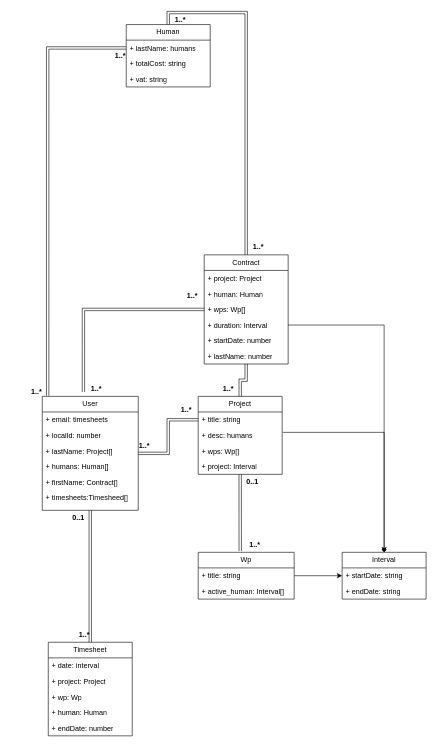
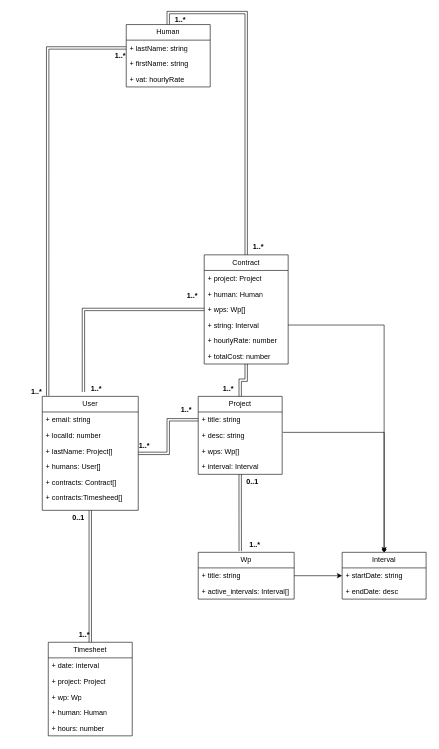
  <mxCell id="0" />
  <mxCell id="1" parent="0" />
  <mxCell id="2" value="Wp" style="swimlane;fontStyle=0;childLayout=stackLayout;horizontal=1;startSize=26;fillColor=none;horizontalStack=0;resizeParent=1;resizeParentMax=0;resizeLast=0;collapsible=1;marginBottom=0;whiteSpace=wrap;html=1;" parent="1" vertex="1"><mxGeometry x="330" y="920" width="160" height="78" as="geometry" /></mxCell>
  <mxCell id="3" value="+ title: string&lt;br&gt;" style="text;strokeColor=none;fillColor=none;align=left;verticalAlign=top;spacingLeft=4;spacingRight=4;overflow=hidden;rotatable=0;points=[[0,0.5],[1,0.5]];portConstraint=eastwest;whiteSpace=wrap;html=1;" parent="2" vertex="1"><mxGeometry y="26" width="160" height="26" as="geometry" /></mxCell>
- <mxCell id="4" value="+ active_human: Interval[]&amp;nbsp;" style="text;strokeColor=none;fillColor=none;align=left;verticalAlign=top;spacingLeft=4;spacingRight=4;overflow=hidden;rotatable=0;points=[[0,0.5],[1,0.5]];portConstraint=eastwest;whiteSpace=wrap;html=1;" parent="2" vertex="1"><mxGeometry y="52" width="160" height="26" as="geometry" /></mxCell>
+ <mxCell id="4" value="+ active_intervals: Interval[]&amp;nbsp;" style="text;strokeColor=none;fillColor=none;align=left;verticalAlign=top;spacingLeft=4;spacingRight=4;overflow=hidden;rotatable=0;points=[[0,0.5],[1,0.5]];portConstraint=eastwest;whiteSpace=wrap;html=1;" parent="2" vertex="1"><mxGeometry y="52" width="160" height="26" as="geometry" /></mxCell>
  <mxCell id="5" value="Interval" style="swimlane;fontStyle=0;childLayout=stackLayout;horizontal=1;startSize=26;fillColor=none;horizontalStack=0;resizeParent=1;resizeParentMax=0;resizeLast=0;collapsible=1;marginBottom=0;whiteSpace=wrap;html=1;" parent="1" vertex="1"><mxGeometry x="570" y="920" width="140" height="78" as="geometry" /></mxCell>
  <mxCell id="6" value="+ startDate: string" style="text;strokeColor=none;fillColor=none;align=left;verticalAlign=top;spacingLeft=4;spacingRight=4;overflow=hidden;rotatable=0;points=[[0,0.5],[1,0.5]];portConstraint=eastwest;whiteSpace=wrap;html=1;" parent="5" vertex="1"><mxGeometry y="26" width="140" height="26" as="geometry" /></mxCell>
- <mxCell id="7" value="+ endDate: string" style="text;strokeColor=none;fillColor=none;align=left;verticalAlign=top;spacingLeft=4;spacingRight=4;overflow=hidden;rotatable=0;points=[[0,0.5],[1,0.5]];portConstraint=eastwest;whiteSpace=wrap;html=1;" parent="5" vertex="1"><mxGeometry y="52" width="140" height="26" as="geometry" /></mxCell>
+ <mxCell id="7" value="+ endDate: desc" style="text;strokeColor=none;fillColor=none;align=left;verticalAlign=top;spacingLeft=4;spacingRight=4;overflow=hidden;rotatable=0;points=[[0,0.5],[1,0.5]];portConstraint=eastwest;whiteSpace=wrap;html=1;" parent="5" vertex="1"><mxGeometry y="52" width="140" height="26" as="geometry" /></mxCell>
  <mxCell id="8" value="Project" style="swimlane;fontStyle=0;childLayout=stackLayout;horizontal=1;startSize=26;horizontalStack=0;resizeParent=1;resizeParentMax=0;resizeLast=0;collapsible=1;marginBottom=0;whiteSpace=wrap;html=1;" parent="1" vertex="1"><mxGeometry x="330" y="660" width="140" height="130" as="geometry" /></mxCell>
  <mxCell id="9" value="+ title: string" style="text;strokeColor=none;fillColor=none;align=left;verticalAlign=top;spacingLeft=4;spacingRight=4;overflow=hidden;rotatable=0;points=[[0,0.5],[1,0.5]];portConstraint=eastwest;whiteSpace=wrap;html=1;" parent="8" vertex="1"><mxGeometry y="26" width="140" height="26" as="geometry" /></mxCell>
- <mxCell id="10" value="+ desc: humans" style="text;strokeColor=none;fillColor=none;align=left;verticalAlign=top;spacingLeft=4;spacingRight=4;overflow=hidden;rotatable=0;points=[[0,0.5],[1,0.5]];portConstraint=eastwest;whiteSpace=wrap;html=1;" parent="8" vertex="1"><mxGeometry y="52" width="140" height="26" as="geometry" /></mxCell>
+ <mxCell id="10" value="+ desc: string" style="text;strokeColor=none;fillColor=none;align=left;verticalAlign=top;spacingLeft=4;spacingRight=4;overflow=hidden;rotatable=0;points=[[0,0.5],[1,0.5]];portConstraint=eastwest;whiteSpace=wrap;html=1;" parent="8" vertex="1"><mxGeometry y="52" width="140" height="26" as="geometry" /></mxCell>
  <mxCell id="11" value="+ wps: Wp[]" style="text;strokeColor=none;fillColor=none;align=left;verticalAlign=top;spacingLeft=4;spacingRight=4;overflow=hidden;rotatable=0;points=[[0,0.5],[1,0.5]];portConstraint=eastwest;whiteSpace=wrap;html=1;" parent="8" vertex="1"><mxGeometry y="78" width="140" height="26" as="geometry" /></mxCell>
- <mxCell id="12" value="+ project: Interval" style="text;strokeColor=none;fillColor=none;align=left;verticalAlign=top;spacingLeft=4;spacingRight=4;overflow=hidden;rotatable=0;points=[[0,0.5],[1,0.5]];portConstraint=eastwest;whiteSpace=wrap;html=1;" parent="8" vertex="1"><mxGeometry y="104" width="140" height="26" as="geometry" /></mxCell>
+ <mxCell id="12" value="+ interval: Interval" style="text;strokeColor=none;fillColor=none;align=left;verticalAlign=top;spacingLeft=4;spacingRight=4;overflow=hidden;rotatable=0;points=[[0,0.5],[1,0.5]];portConstraint=eastwest;whiteSpace=wrap;html=1;" parent="8" vertex="1"><mxGeometry y="104" width="140" height="26" as="geometry" /></mxCell>
  <mxCell id="13" style="edgeStyle=orthogonalEdgeStyle;rounded=0;orthogonalLoop=1;jettySize=auto;html=1;entryX=0.5;entryY=0;entryDx=0;entryDy=0;" parent="1" target="5" edge="1"><mxGeometry relative="1" as="geometry"><mxPoint x="471" y="720" as="sourcePoint" /><Array as="points"><mxPoint x="471" y="720" /><mxPoint x="640" y="720" /></Array></mxGeometry></mxCell>
  <mxCell id="14" style="edgeStyle=orthogonalEdgeStyle;rounded=0;orthogonalLoop=1;jettySize=auto;html=1;entryX=0;entryY=0.5;entryDx=0;entryDy=0;" parent="1" source="3" target="6" edge="1"><mxGeometry relative="1" as="geometry" /></mxCell>
  <mxCell id="15" style="edgeStyle=orthogonalEdgeStyle;rounded=0;orthogonalLoop=1;jettySize=auto;html=1;entryX=0;entryY=0.5;entryDx=0;entryDy=0;shape=link;" parent="1" source="19" target="9" edge="1"><mxGeometry relative="1" as="geometry" /></mxCell>
  <mxCell id="16" style="edgeStyle=orthogonalEdgeStyle;rounded=0;orthogonalLoop=1;jettySize=auto;html=1;strokeColor=none;" parent="1" source="19" edge="1"><mxGeometry relative="1" as="geometry"><mxPoint x="150" y="1220" as="targetPoint" /></mxGeometry></mxCell>
  <mxCell id="17" style="edgeStyle=orthogonalEdgeStyle;rounded=0;orthogonalLoop=1;jettySize=auto;html=1;entryX=0.5;entryY=0;entryDx=0;entryDy=0;shape=link;" parent="1" source="19" target="51" edge="1"><mxGeometry relative="1" as="geometry" /></mxCell>
  <mxCell id="18" style="edgeStyle=orthogonalEdgeStyle;rounded=0;orthogonalLoop=1;jettySize=auto;html=1;entryX=0;entryY=0.5;entryDx=0;entryDy=0;exitX=0.056;exitY=-0.005;exitDx=0;exitDy=0;exitPerimeter=0;shape=link;" parent="1" source="19" target="32" edge="1"><mxGeometry relative="1" as="geometry"><mxPoint x="30" y="654" as="sourcePoint" /><mxPoint x="90" y="60" as="targetPoint" /></mxGeometry></mxCell>
  <mxCell id="19" value="User" style="swimlane;fontStyle=0;childLayout=stackLayout;horizontal=1;startSize=26;horizontalStack=0;resizeParent=1;resizeParentMax=0;resizeLast=0;collapsible=1;marginBottom=0;whiteSpace=wrap;html=1;" parent="1" vertex="1"><mxGeometry x="70" y="660" width="160" height="190" as="geometry" /></mxCell>
- <mxCell id="20" value="+ email: timesheets" style="text;strokeColor=none;fillColor=none;align=left;verticalAlign=top;spacingLeft=4;spacingRight=4;overflow=hidden;rotatable=0;points=[[0,0.5],[1,0.5]];portConstraint=eastwest;whiteSpace=wrap;html=1;" parent="19" vertex="1"><mxGeometry y="26" width="160" height="26" as="geometry" /></mxCell>
+ <mxCell id="20" value="+ email: string" style="text;strokeColor=none;fillColor=none;align=left;verticalAlign=top;spacingLeft=4;spacingRight=4;overflow=hidden;rotatable=0;points=[[0,0.5],[1,0.5]];portConstraint=eastwest;whiteSpace=wrap;html=1;" parent="19" vertex="1"><mxGeometry y="26" width="160" height="26" as="geometry" /></mxCell>
  <mxCell id="21" value="+ localId: number" style="text;strokeColor=none;fillColor=none;align=left;verticalAlign=top;spacingLeft=4;spacingRight=4;overflow=hidden;rotatable=0;points=[[0,0.5],[1,0.5]];portConstraint=eastwest;whiteSpace=wrap;html=1;" parent="19" vertex="1"><mxGeometry y="52" width="160" height="26" as="geometry" /></mxCell>
  <mxCell id="22" value="+ lastName: Project[]" style="text;strokeColor=none;fillColor=none;align=left;verticalAlign=top;spacingLeft=4;spacingRight=4;overflow=hidden;rotatable=0;points=[[0,0.5],[1,0.5]];portConstraint=eastwest;whiteSpace=wrap;html=1;" parent="19" vertex="1"><mxGeometry y="78" width="160" height="26" as="geometry" /></mxCell>
- <mxCell id="23" value="+ humans: Human[]" style="text;strokeColor=none;fillColor=none;align=left;verticalAlign=top;spacingLeft=4;spacingRight=4;overflow=hidden;rotatable=0;points=[[0,0.5],[1,0.5]];portConstraint=eastwest;whiteSpace=wrap;html=1;" parent="19" vertex="1"><mxGeometry y="104" width="160" height="26" as="geometry" /></mxCell>
- <mxCell id="24" value="+ firstName: Contract[]" style="text;strokeColor=none;fillColor=none;align=left;verticalAlign=top;spacingLeft=4;spacingRight=4;overflow=hidden;rotatable=0;points=[[0,0.5],[1,0.5]];portConstraint=eastwest;whiteSpace=wrap;html=1;" parent="19" vertex="1"><mxGeometry y="130" width="160" height="26" as="geometry" /></mxCell>
- <mxCell id="25" value="+ timesheets:Timesheed[]" style="text;strokeColor=none;fillColor=none;align=left;verticalAlign=top;spacingLeft=4;spacingRight=4;overflow=hidden;rotatable=0;points=[[0,0.5],[1,0.5]];portConstraint=eastwest;whiteSpace=wrap;html=1;" parent="19" vertex="1"><mxGeometry y="156" width="160" height="34" as="geometry" /></mxCell>
+ <mxCell id="23" value="+ humans: User[]" style="text;strokeColor=none;fillColor=none;align=left;verticalAlign=top;spacingLeft=4;spacingRight=4;overflow=hidden;rotatable=0;points=[[0,0.5],[1,0.5]];portConstraint=eastwest;whiteSpace=wrap;html=1;" parent="19" vertex="1"><mxGeometry y="104" width="160" height="26" as="geometry" /></mxCell>
+ <mxCell id="24" value="+ contracts: Contract[]" style="text;strokeColor=none;fillColor=none;align=left;verticalAlign=top;spacingLeft=4;spacingRight=4;overflow=hidden;rotatable=0;points=[[0,0.5],[1,0.5]];portConstraint=eastwest;whiteSpace=wrap;html=1;" parent="19" vertex="1"><mxGeometry y="130" width="160" height="26" as="geometry" /></mxCell>
+ <mxCell id="25" value="+ contracts:Timesheed[]" style="text;strokeColor=none;fillColor=none;align=left;verticalAlign=top;spacingLeft=4;spacingRight=4;overflow=hidden;rotatable=0;points=[[0,0.5],[1,0.5]];portConstraint=eastwest;whiteSpace=wrap;html=1;" parent="19" vertex="1"><mxGeometry y="156" width="160" height="34" as="geometry" /></mxCell>
  <mxCell id="26" style="edgeStyle=orthogonalEdgeStyle;rounded=0;orthogonalLoop=1;jettySize=auto;html=1;entryX=0.438;entryY=-0.026;entryDx=0;entryDy=0;entryPerimeter=0;strokeColor=default;curved=0;shape=link;" parent="1" source="8" target="2" edge="1"><mxGeometry relative="1" as="geometry" /></mxCell>
  <mxCell id="27" value="0..1" style="text;align=center;fontStyle=1;verticalAlign=middle;spacingLeft=3;spacingRight=3;strokeColor=none;rotatable=0;points=[[0,0.5],[1,0.5]];portConstraint=eastwest;html=1;" parent="1" vertex="1"><mxGeometry x="380" y="790" width="80" height="26" as="geometry" /></mxCell>
  <mxCell id="28" value="1..*" style="text;align=center;fontStyle=1;verticalAlign=middle;spacingLeft=3;spacingRight=3;strokeColor=none;rotatable=0;points=[[0,0.5],[1,0.5]];portConstraint=eastwest;html=1;" parent="1" vertex="1"><mxGeometry x="384" y="894" width="80" height="26" as="geometry" /></mxCell>
  <mxCell id="29" value="1..*" style="text;align=center;fontStyle=1;verticalAlign=middle;spacingLeft=3;spacingRight=3;strokeColor=none;rotatable=0;points=[[0,0.5],[1,0.5]];portConstraint=eastwest;html=1;" parent="1" vertex="1"><mxGeometry x="200" y="730" width="80" height="26" as="geometry" /></mxCell>
  <mxCell id="30" value="1..*" style="text;align=center;fontStyle=1;verticalAlign=middle;spacingLeft=3;spacingRight=3;strokeColor=none;rotatable=0;points=[[0,0.5],[1,0.5]];portConstraint=eastwest;html=1;" parent="1" vertex="1"><mxGeometry x="270" y="670" width="80" height="26" as="geometry" /></mxCell>
  <mxCell id="31" value="Human" style="swimlane;fontStyle=0;childLayout=stackLayout;horizontal=1;startSize=26;fillColor=none;horizontalStack=0;resizeParent=1;resizeParentMax=0;resizeLast=0;collapsible=1;marginBottom=0;whiteSpace=wrap;html=1;" parent="1" vertex="1"><mxGeometry x="210" y="40" width="140" height="104" as="geometry" /></mxCell>
- <mxCell id="32" value="+ lastName: humans" style="text;strokeColor=none;fillColor=none;align=left;verticalAlign=top;spacingLeft=4;spacingRight=4;overflow=hidden;rotatable=0;points=[[0,0.5],[1,0.5]];portConstraint=eastwest;whiteSpace=wrap;html=1;" parent="31" vertex="1"><mxGeometry y="26" width="140" height="26" as="geometry" /></mxCell>
- <mxCell id="33" value="+ totalCost: string" style="text;strokeColor=none;fillColor=none;align=left;verticalAlign=top;spacingLeft=4;spacingRight=4;overflow=hidden;rotatable=0;points=[[0,0.5],[1,0.5]];portConstraint=eastwest;whiteSpace=wrap;html=1;" parent="31" vertex="1"><mxGeometry y="52" width="140" height="26" as="geometry" /></mxCell>
- <mxCell id="34" value="+ vat: string" style="text;strokeColor=none;fillColor=none;align=left;verticalAlign=top;spacingLeft=4;spacingRight=4;overflow=hidden;rotatable=0;points=[[0,0.5],[1,0.5]];portConstraint=eastwest;whiteSpace=wrap;html=1;" parent="31" vertex="1"><mxGeometry y="78" width="140" height="26" as="geometry" /></mxCell>
+ <mxCell id="32" value="+ lastName: string" style="text;strokeColor=none;fillColor=none;align=left;verticalAlign=top;spacingLeft=4;spacingRight=4;overflow=hidden;rotatable=0;points=[[0,0.5],[1,0.5]];portConstraint=eastwest;whiteSpace=wrap;html=1;" parent="31" vertex="1"><mxGeometry y="26" width="140" height="26" as="geometry" /></mxCell>
+ <mxCell id="33" value="+ firstName: string" style="text;strokeColor=none;fillColor=none;align=left;verticalAlign=top;spacingLeft=4;spacingRight=4;overflow=hidden;rotatable=0;points=[[0,0.5],[1,0.5]];portConstraint=eastwest;whiteSpace=wrap;html=1;" parent="31" vertex="1"><mxGeometry y="52" width="140" height="26" as="geometry" /></mxCell>
+ <mxCell id="34" value="+ vat: hourlyRate" style="text;strokeColor=none;fillColor=none;align=left;verticalAlign=top;spacingLeft=4;spacingRight=4;overflow=hidden;rotatable=0;points=[[0,0.5],[1,0.5]];portConstraint=eastwest;whiteSpace=wrap;html=1;" parent="31" vertex="1"><mxGeometry y="78" width="140" height="26" as="geometry" /></mxCell>
  <mxCell id="35" style="edgeStyle=orthogonalEdgeStyle;rounded=0;orthogonalLoop=1;jettySize=auto;html=1;entryX=0.5;entryY=0;entryDx=0;entryDy=0;shape=link;" parent="1" source="37" target="31" edge="1"><mxGeometry relative="1" as="geometry" /></mxCell>
  <mxCell id="36" style="edgeStyle=orthogonalEdgeStyle;rounded=0;orthogonalLoop=1;jettySize=auto;html=1;entryX=0.5;entryY=0;entryDx=0;entryDy=0;shape=link;" parent="1" source="37" target="8" edge="1"><mxGeometry relative="1" as="geometry" /></mxCell>
  <mxCell id="37" value="Contract" style="swimlane;fontStyle=0;childLayout=stackLayout;horizontal=1;startSize=26;fillColor=none;horizontalStack=0;resizeParent=1;resizeParentMax=0;resizeLast=0;collapsible=1;marginBottom=0;whiteSpace=wrap;html=1;" parent="1" vertex="1"><mxGeometry x="340" y="424" width="140" height="182" as="geometry" /></mxCell>
  <mxCell id="38" value="+ project: Project" style="text;strokeColor=none;fillColor=none;align=left;verticalAlign=top;spacingLeft=4;spacingRight=4;overflow=hidden;rotatable=0;points=[[0,0.5],[1,0.5]];portConstraint=eastwest;whiteSpace=wrap;html=1;" parent="37" vertex="1"><mxGeometry y="26" width="140" height="26" as="geometry" /></mxCell>
  <mxCell id="39" value="+ human: Human" style="text;strokeColor=none;fillColor=none;align=left;verticalAlign=top;spacingLeft=4;spacingRight=4;overflow=hidden;rotatable=0;points=[[0,0.5],[1,0.5]];portConstraint=eastwest;whiteSpace=wrap;html=1;" parent="37" vertex="1"><mxGeometry y="52" width="140" height="26" as="geometry" /></mxCell>
  <mxCell id="40" value="+ wps: Wp[]" style="text;strokeColor=none;fillColor=none;align=left;verticalAlign=top;spacingLeft=4;spacingRight=4;overflow=hidden;rotatable=0;points=[[0,0.5],[1,0.5]];portConstraint=eastwest;whiteSpace=wrap;html=1;" parent="37" vertex="1"><mxGeometry y="78" width="140" height="26" as="geometry" /></mxCell>
- <mxCell id="41" value="+ duration: Interval" style="text;strokeColor=none;fillColor=none;align=left;verticalAlign=top;spacingLeft=4;spacingRight=4;overflow=hidden;rotatable=0;points=[[0,0.5],[1,0.5]];portConstraint=eastwest;whiteSpace=wrap;html=1;" parent="37" vertex="1"><mxGeometry y="104" width="140" height="26" as="geometry" /></mxCell>
- <mxCell id="42" value="+ startDate: number" style="text;strokeColor=none;fillColor=none;align=left;verticalAlign=top;spacingLeft=4;spacingRight=4;overflow=hidden;rotatable=0;points=[[0,0.5],[1,0.5]];portConstraint=eastwest;whiteSpace=wrap;html=1;" parent="37" vertex="1"><mxGeometry y="130" width="140" height="26" as="geometry" /></mxCell>
- <mxCell id="43" value="+ lastName: number" style="text;strokeColor=none;fillColor=none;align=left;verticalAlign=top;spacingLeft=4;spacingRight=4;overflow=hidden;rotatable=0;points=[[0,0.5],[1,0.5]];portConstraint=eastwest;whiteSpace=wrap;html=1;" parent="37" vertex="1"><mxGeometry y="156" width="140" height="26" as="geometry" /></mxCell>
+ <mxCell id="41" value="+ string: Interval" style="text;strokeColor=none;fillColor=none;align=left;verticalAlign=top;spacingLeft=4;spacingRight=4;overflow=hidden;rotatable=0;points=[[0,0.5],[1,0.5]];portConstraint=eastwest;whiteSpace=wrap;html=1;" parent="37" vertex="1"><mxGeometry y="104" width="140" height="26" as="geometry" /></mxCell>
+ <mxCell id="42" value="+ hourlyRate: number" style="text;strokeColor=none;fillColor=none;align=left;verticalAlign=top;spacingLeft=4;spacingRight=4;overflow=hidden;rotatable=0;points=[[0,0.5],[1,0.5]];portConstraint=eastwest;whiteSpace=wrap;html=1;" parent="37" vertex="1"><mxGeometry y="130" width="140" height="26" as="geometry" /></mxCell>
+ <mxCell id="43" value="+ totalCost: number" style="text;strokeColor=none;fillColor=none;align=left;verticalAlign=top;spacingLeft=4;spacingRight=4;overflow=hidden;rotatable=0;points=[[0,0.5],[1,0.5]];portConstraint=eastwest;whiteSpace=wrap;html=1;" parent="37" vertex="1"><mxGeometry y="156" width="140" height="26" as="geometry" /></mxCell>
  <mxCell id="44" style="edgeStyle=orthogonalEdgeStyle;rounded=0;orthogonalLoop=1;jettySize=auto;html=1;entryX=0.5;entryY=0;entryDx=0;entryDy=0;endArrow=diamond;" parent="1" source="41" target="5" edge="1"><mxGeometry relative="1" as="geometry" /></mxCell>
  <mxCell id="45" value="1..*" style="text;align=center;fontStyle=1;verticalAlign=middle;spacingLeft=3;spacingRight=3;strokeColor=none;rotatable=0;points=[[0,0.5],[1,0.5]];portConstraint=eastwest;html=1;" parent="1" vertex="1"><mxGeometry x="390" y="398" width="80" height="26" as="geometry" /></mxCell>
  <mxCell id="46" value="1..*" style="text;align=center;fontStyle=1;verticalAlign=middle;spacingLeft=3;spacingRight=3;strokeColor=none;rotatable=0;points=[[0,0.5],[1,0.5]];portConstraint=eastwest;html=1;" parent="1" vertex="1"><mxGeometry x="260" y="20" width="80" height="26" as="geometry" /></mxCell>
  <mxCell id="47" value="1..*" style="text;align=center;fontStyle=1;verticalAlign=middle;spacingLeft=3;spacingRight=3;strokeColor=none;rotatable=0;points=[[0,0.5],[1,0.5]];portConstraint=eastwest;html=1;" parent="1" vertex="1"><mxGeometry x="340" y="634" width="80" height="26" as="geometry" /></mxCell>
  <mxCell id="48" style="edgeStyle=orthogonalEdgeStyle;rounded=0;orthogonalLoop=1;jettySize=auto;html=1;entryX=0.429;entryY=-0.038;entryDx=0;entryDy=0;entryPerimeter=0;shape=link;" parent="1" source="37" target="19" edge="1"><mxGeometry relative="1" as="geometry" /></mxCell>
  <mxCell id="49" value="1..*" style="text;align=center;fontStyle=1;verticalAlign=middle;spacingLeft=3;spacingRight=3;strokeColor=none;rotatable=0;points=[[0,0.5],[1,0.5]];portConstraint=eastwest;html=1;" parent="1" vertex="1"><mxGeometry x="120" y="634" width="80" height="26" as="geometry" /></mxCell>
  <mxCell id="50" value="1..*" style="text;align=center;fontStyle=1;verticalAlign=middle;spacingLeft=3;spacingRight=3;strokeColor=none;rotatable=0;points=[[0,0.5],[1,0.5]];portConstraint=eastwest;html=1;" parent="1" vertex="1"><mxGeometry x="280" y="480" width="80" height="26" as="geometry" /></mxCell>
  <mxCell id="51" value="Timesheet" style="swimlane;fontStyle=0;childLayout=stackLayout;horizontal=1;startSize=26;fillColor=none;horizontalStack=0;resizeParent=1;resizeParentMax=0;resizeLast=0;collapsible=1;marginBottom=0;whiteSpace=wrap;html=1;" parent="1" vertex="1"><mxGeometry x="80" y="1070" width="140" height="156" as="geometry" /></mxCell>
  <mxCell id="52" value="+ date: interval" style="text;strokeColor=none;fillColor=none;align=left;verticalAlign=top;spacingLeft=4;spacingRight=4;overflow=hidden;rotatable=0;points=[[0,0.5],[1,0.5]];portConstraint=eastwest;whiteSpace=wrap;html=1;" parent="51" vertex="1"><mxGeometry y="26" width="140" height="26" as="geometry" /></mxCell>
  <mxCell id="53" value="+ project: Project" style="text;strokeColor=none;fillColor=none;align=left;verticalAlign=top;spacingLeft=4;spacingRight=4;overflow=hidden;rotatable=0;points=[[0,0.5],[1,0.5]];portConstraint=eastwest;whiteSpace=wrap;html=1;" parent="51" vertex="1"><mxGeometry y="52" width="140" height="26" as="geometry" /></mxCell>
  <mxCell id="54" value="+ wp: Wp" style="text;strokeColor=none;fillColor=none;align=left;verticalAlign=top;spacingLeft=4;spacingRight=4;overflow=hidden;rotatable=0;points=[[0,0.5],[1,0.5]];portConstraint=eastwest;whiteSpace=wrap;html=1;" parent="51" vertex="1"><mxGeometry y="78" width="140" height="26" as="geometry" /></mxCell>
  <mxCell id="55" value="+ human: Human" style="text;strokeColor=none;fillColor=none;align=left;verticalAlign=top;spacingLeft=4;spacingRight=4;overflow=hidden;rotatable=0;points=[[0,0.5],[1,0.5]];portConstraint=eastwest;whiteSpace=wrap;html=1;" parent="51" vertex="1"><mxGeometry y="104" width="140" height="26" as="geometry" /></mxCell>
- <mxCell id="56" value="+ endDate: number" style="text;strokeColor=none;fillColor=none;align=left;verticalAlign=top;spacingLeft=4;spacingRight=4;overflow=hidden;rotatable=0;points=[[0,0.5],[1,0.5]];portConstraint=eastwest;whiteSpace=wrap;html=1;" parent="51" vertex="1"><mxGeometry y="130" width="140" height="26" as="geometry" /></mxCell>
+ <mxCell id="56" value="+ hours: number" style="text;strokeColor=none;fillColor=none;align=left;verticalAlign=top;spacingLeft=4;spacingRight=4;overflow=hidden;rotatable=0;points=[[0,0.5],[1,0.5]];portConstraint=eastwest;whiteSpace=wrap;html=1;" parent="51" vertex="1"><mxGeometry y="130" width="140" height="26" as="geometry" /></mxCell>
  <mxCell id="57" value="0..1" style="text;align=center;fontStyle=1;verticalAlign=middle;spacingLeft=3;spacingRight=3;strokeColor=none;rotatable=0;points=[[0,0.5],[1,0.5]];portConstraint=eastwest;html=1;" parent="1" vertex="1"><mxGeometry x="90" y="850" width="80" height="26" as="geometry" /></mxCell>
  <mxCell id="58" value="1..*" style="text;align=center;fontStyle=1;verticalAlign=middle;spacingLeft=3;spacingRight=3;strokeColor=none;rotatable=0;points=[[0,0.5],[1,0.5]];portConstraint=eastwest;html=1;" parent="1" vertex="1"><mxGeometry x="100" y="1044" width="80" height="26" as="geometry" /></mxCell>
  <mxCell id="59" value="1..*" style="text;align=center;fontStyle=1;verticalAlign=middle;spacingLeft=3;spacingRight=3;strokeColor=none;rotatable=0;points=[[0,0.5],[1,0.5]];portConstraint=eastwest;html=1;" parent="1" vertex="1"><mxGeometry x="160" y="79" width="80" height="26" as="geometry" /></mxCell>
  <mxCell id="60" value="1..*" style="text;align=center;fontStyle=1;verticalAlign=middle;spacingLeft=3;spacingRight=3;strokeColor=none;rotatable=0;points=[[0,0.5],[1,0.5]];portConstraint=eastwest;html=1;" parent="1" vertex="1"><mxGeometry x="20" y="640" width="80" height="26" as="geometry" /></mxCell>
